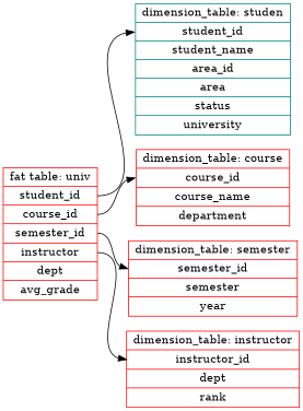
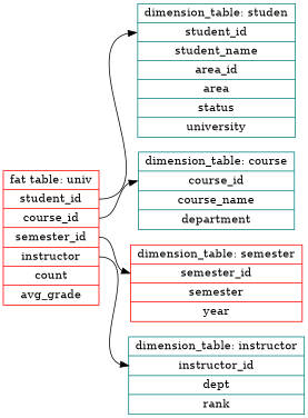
  digraph {
    lable="图：（一，(2)）"
    rankdir=LR
    node [color=red shape=record]
    edge [headport=f2]
-   n1 [label="<f1> fat table: univ | <f2> student_id | <f3> course_id | <f4> semester_id | <f5> instructor | <f6> dept | <f7> avg_grade"]
+   n1 [label="<f1> fat table: univ | <f2> student_id | <f3> course_id | <f4> semester_id | <f5> instructor | <f6> count | <f7> avg_grade"]
    n2 [color=teal label="<f1> dimension_table: studen | <f2> student_id | <f3> student_name | <f4> area_id | <f5> area | <f6> status | <f7> university "]
-   n3 [label="<f1> dimension_table: course | <f2> course_id | <f3> course_name | <f4> department "]
+   n3 [color=teal label="<f1> dimension_table: course | <f2> course_id | <f3> course_name | <f4> department "]
    n4 [label="<f1> dimension_table: semester | <f2> semester_id | <f3> semester | <f4> year"]
-   n5 [label="<f1> dimension_table: instructor | <f2> instructor_id | <f3> dept | <f4> rank"]
+   n5 [color=teal label="<f1> dimension_table: instructor | <f2> instructor_id | <f3> dept | <f4> rank"]
    n1 -> n2 [tailport=f2]
    n1 -> n3 [tailport=f3]
    n1 -> n4 [tailport=f4]
    n1 -> n5 [tailport=f5]
  }
